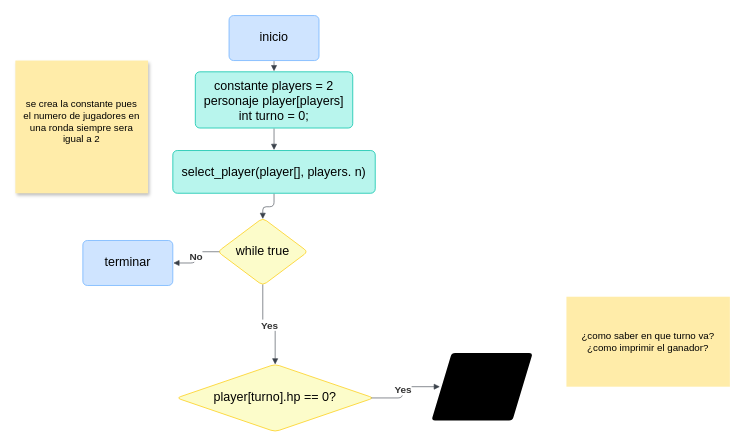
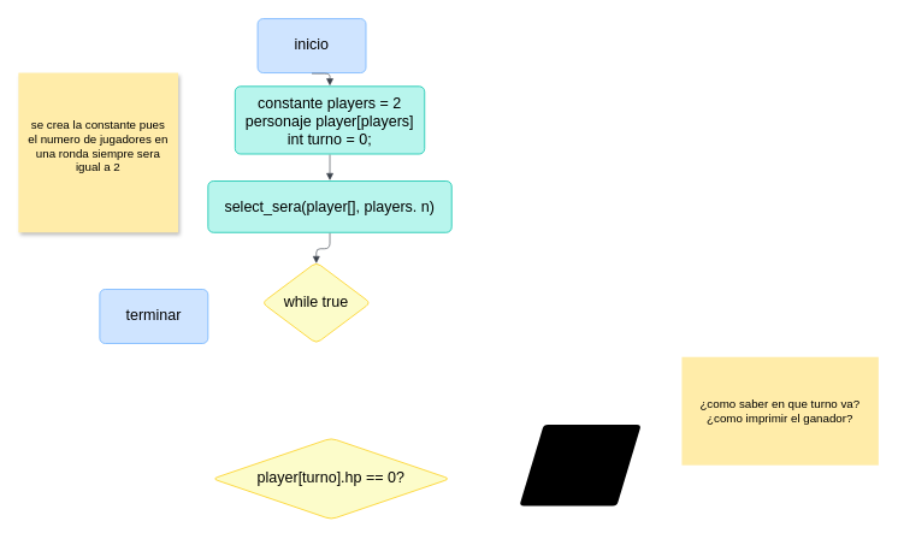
  <mxCell id="0" />
  <mxCell id="1" parent="0" />
  <mxCell id="2" value="se crea la constante pues el numero de jugadores en una ronda siempre sera igual a 2&#10;" style="html=1;overflow=block;blockSpacing=1;whiteSpace=wrap;shadow=1;fontSize=13;spacing=9;strokeColor=none;strokeOpacity=100;fillColor=#FFECA9;strokeWidth=0;lucidId=2Yifch5JVcq3;" vertex="1" parent="1"><mxGeometry x="20" y="80" width="177" height="177" as="geometry" /></mxCell>
- <mxCell id="3" value="inicio " style="html=1;overflow=block;blockSpacing=1;whiteSpace=wrap;fontSize=16.7;spacing=3.8;strokeColor=#6db1ff;strokeOpacity=100;fillOpacity=100;rounded=1;absoluteArcSize=1;arcSize=12;fillColor=#cfe4ff;strokeWidth=NaN;lucidId=2.ifzTGdsG4o;" vertex="1" parent="1"><mxGeometry x="305" y="20" width="120" height="60" as="geometry" /></mxCell>
+ <mxCell id="3" value="inicio " style="html=1;overflow=block;blockSpacing=1;whiteSpace=wrap;fontSize=16.7;spacing=3.8;strokeColor=#6db1ff;strokeOpacity=100;fillOpacity=100;rounded=1;absoluteArcSize=1;arcSize=12;fillColor=#cfe4ff;strokeWidth=NaN;lucidId=2.ifzTGdsG4o;" vertex="1" parent="1"><mxGeometry x="285" y="20" width="120" height="60" as="geometry" /></mxCell>
  <mxCell id="4" value="constante players = 2&#10;personaje player[players]&#10;int turno = 0;" style="html=1;overflow=block;blockSpacing=1;whiteSpace=wrap;fontSize=16.7;spacing=9;strokeColor=#00c2a8;strokeOpacity=100;fillOpacity=100;rounded=1;absoluteArcSize=1;arcSize=12;fillColor=#b8f5ed;strokeWidth=NaN;lucidId=~~ifwKt4dinZ;" vertex="1" parent="1"><mxGeometry x="260" y="95" width="210" height="75" as="geometry" /></mxCell>
  <mxCell id="5" value="" style="html=1;jettySize=18;whiteSpace=wrap;fontSize=13;strokeColor=#3a414a;strokeOpacity=100;strokeWidth=0.8;rounded=1;arcSize=12;edgeStyle=orthogonalEdgeStyle;startArrow=none;endArrow=block;endFill=1;exitX=0.5;exitY=1.013;exitPerimeter=0;entryX=0.5;entryY=-0.01;entryPerimeter=0;lucidId=uajfyIUsAzoH;" edge="1" parent="1" source="3" target="4"><mxGeometry width="100" height="100" relative="1" as="geometry"><Array as="points" /></mxGeometry></mxCell>
  <mxCell id="6" value="" style="html=1;jettySize=18;whiteSpace=wrap;fontSize=13;strokeColor=#3a414a;strokeOpacity=100;strokeWidth=0.8;rounded=1;arcSize=12;edgeStyle=orthogonalEdgeStyle;startArrow=none;endArrow=block;endFill=1;exitX=0.5;exitY=1.01;exitPerimeter=0;entryX=0.5;entryY=-0.013;entryPerimeter=0;lucidId=GajfayjxY9TX;" edge="1" parent="1" source="4" target="7"><mxGeometry width="100" height="100" relative="1" as="geometry"><Array as="points" /></mxGeometry></mxCell>
- <mxCell id="7" value="select_player(player[], players. n)" style="html=1;overflow=block;blockSpacing=1;whiteSpace=wrap;fontSize=16.7;spacing=9;strokeColor=#00c2a8;strokeOpacity=100;fillOpacity=100;rounded=1;absoluteArcSize=1;arcSize=12;fillColor=#b8f5ed;strokeWidth=NaN;lucidId=HajfH8OLkU8W;" vertex="1" parent="1"><mxGeometry x="230" y="200" width="270" height="57" as="geometry" /></mxCell>
+ <mxCell id="7" value="select_sera(player[], players. n)" style="html=1;overflow=block;blockSpacing=1;whiteSpace=wrap;fontSize=16.7;spacing=9;strokeColor=#00c2a8;strokeOpacity=100;fillOpacity=100;rounded=1;absoluteArcSize=1;arcSize=12;fillColor=#b8f5ed;strokeWidth=NaN;lucidId=HajfH8OLkU8W;" vertex="1" parent="1"><mxGeometry x="230" y="200" width="270" height="57" as="geometry" /></mxCell>
  <mxCell id="8" value="" style="html=1;jettySize=18;whiteSpace=wrap;fontSize=13;strokeColor=#3a414a;strokeOpacity=100;strokeWidth=0.8;rounded=1;arcSize=12;edgeStyle=orthogonalEdgeStyle;startArrow=none;endArrow=block;endFill=1;exitX=0.5;exitY=1.013;exitPerimeter=0;entryX=0.5;entryY=0.014;entryPerimeter=0;lucidId=EcjfI-a0.WWT;" edge="1" parent="1" source="7" target="9"><mxGeometry width="100" height="100" relative="1" as="geometry"><Array as="points" /></mxGeometry></mxCell>
  <mxCell id="9" value="while true" style="html=1;overflow=block;blockSpacing=1;whiteSpace=wrap;rhombus;fontSize=16.7;spacing=3.8;strokeColor=#fcce14;strokeOpacity=100;fillOpacity=100;rounded=1;absoluteArcSize=1;arcSize=12;fillColor=#fcfcca;strokeWidth=NaN;lucidId=Hcjfhm1jlUS8;" vertex="1" parent="1"><mxGeometry x="290" y="290" width="120" height="90" as="geometry" /></mxCell>
- <mxCell id="10" value="" style="html=1;jettySize=18;whiteSpace=wrap;fontSize=13.3;fontColor=#333333;fontStyle=1;strokeColor=#3a414a;strokeOpacity=100;strokeWidth=0.8;rounded=1;arcSize=12;edgeStyle=orthogonalEdgeStyle;startArrow=none;endArrow=block;endFill=1;exitX=0.5;exitY=0.986;exitPerimeter=0;entryX=0.5;entryY=0.003;entryPerimeter=0;lucidId=Sejf-nCVQEBm;" edge="1" parent="1" source="9" target="14"><mxGeometry width="100" height="100" relative="1" as="geometry"><Array as="points" /></mxGeometry></mxCell>
- <mxCell id="11" value="Yes" style="text;html=1;resizable=0;labelBackgroundColor=default;align=center;verticalAlign=middle;fontStyle=1;fontColor=#333333;fontSize=13.3;" vertex="1" parent="10"><mxGeometry relative="1" as="geometry" /></mxCell>
- <mxCell id="12" value="" style="html=1;jettySize=18;whiteSpace=wrap;fontSize=13.3;fontColor=#333333;fontStyle=1;strokeColor=#3a414a;strokeOpacity=100;strokeWidth=0.8;rounded=1;arcSize=12;edgeStyle=orthogonalEdgeStyle;startArrow=none;endArrow=block;endFill=1;exitX=0.019;exitY=0.5;exitPerimeter=0;entryX=1.006;entryY=0.5;entryPerimeter=0;lucidId=Vejf.2.pwwT7;" edge="1" parent="1" source="9" target="15"><mxGeometry width="100" height="100" relative="1" as="geometry"><Array as="points" /></mxGeometry></mxCell>
- <mxCell id="13" value="No" style="text;html=1;resizable=0;labelBackgroundColor=default;align=center;verticalAlign=middle;fontStyle=1;fontColor=#333333;fontSize=13.3;" vertex="1" parent="12"><mxGeometry relative="1" as="geometry" /></mxCell>
  <mxCell id="14" value="player[turno].hp == 0?" style="html=1;overflow=block;blockSpacing=1;whiteSpace=wrap;rhombus;fontSize=16.7;spacing=3.8;strokeColor=#fcce14;strokeOpacity=100;fillOpacity=100;rounded=1;absoluteArcSize=1;arcSize=12;fillColor=#fcfcca;strokeWidth=NaN;lucidId=8ejfHtUwZid3;" vertex="1" parent="1"><mxGeometry x="235" y="485" width="263" height="90" as="geometry" /></mxCell>
- <mxCell id="15" value="terminar" style="html=1;overflow=block;blockSpacing=1;whiteSpace=wrap;fontSize=16.7;spacing=3.8;strokeColor=#6db1ff;strokeOpacity=100;fillOpacity=100;rounded=1;absoluteArcSize=1;arcSize=12;fillColor=#cfe4ff;strokeWidth=NaN;lucidId=FfjfdtA3SWQb;dashed=1;" vertex="1" parent="1"><mxGeometry x="110" y="320" width="120" height="60" as="geometry" /></mxCell>
- <mxCell id="16" value="" style="html=1;jettySize=18;whiteSpace=wrap;fontSize=13.3;fontColor=#333333;fontStyle=1;strokeColor=#3a414a;strokeOpacity=100;strokeWidth=0.8;rounded=1;arcSize=12;edgeStyle=orthogonalEdgeStyle;startArrow=none;endArrow=block;endFill=1;exitX=0.987;exitY=0.5;exitPerimeter=0;entryX=0.083;entryY=0.5;entryPerimeter=0;lucidId=~fjfyJ2j1AeL;" edge="1" parent="1" source="14" target="18"><mxGeometry width="100" height="100" relative="1" as="geometry"><Array as="points" /></mxGeometry></mxCell>
- <mxCell id="17" value="Yes" style="text;html=1;resizable=0;labelBackgroundColor=default;align=center;verticalAlign=middle;fontStyle=1;fontColor=#333333;fontSize=13.3;" vertex="1" parent="16"><mxGeometry relative="1" as="geometry" /></mxCell>
+ <mxCell id="15" value="terminar" style="html=1;overflow=block;blockSpacing=1;whiteSpace=wrap;fontSize=16.7;spacing=3.8;strokeColor=#6db1ff;strokeOpacity=100;fillOpacity=100;rounded=1;absoluteArcSize=1;arcSize=12;fillColor=#cfe4ff;strokeWidth=NaN;lucidId=FfjfdtA3SWQb;" vertex="1" parent="1"><mxGeometry x="110" y="320" width="120" height="60" as="geometry" /></mxCell>
  <mxCell id="18" value="GAMEOVER" style="html=1;overflow=block;blockSpacing=1;whiteSpace=wrap;shape=parallelogram;perimeter=parallelogramPerimeter;anchorPointDirection=0;fontSize=16.7;spacing=3.8;strokeColor=#unset;rounded=1;absoluteArcSize=1;arcSize=9;fillColor=#unset;strokeWidth=NaN;lucidId=bgjfzS~aWM.R;" vertex="1" parent="1"><mxGeometry x="575" y="470" width="135" height="90" as="geometry" /></mxCell>
  <mxCell id="19" value="¿como saber en que turno va?&#10;¿como imprimir el ganador?" style="html=1;overflow=block;blockSpacing=1;whiteSpace=wrap;fontSize=13;spacing=9;strokeColor=none;strokeOpacity=100;fillColor=#FFECA9;strokeWidth=0;lucidId=ohjf_DMAe4WZ;" vertex="1" parent="1"><mxGeometry x="755" y="395" width="218" height="120" as="geometry" /></mxCell>
